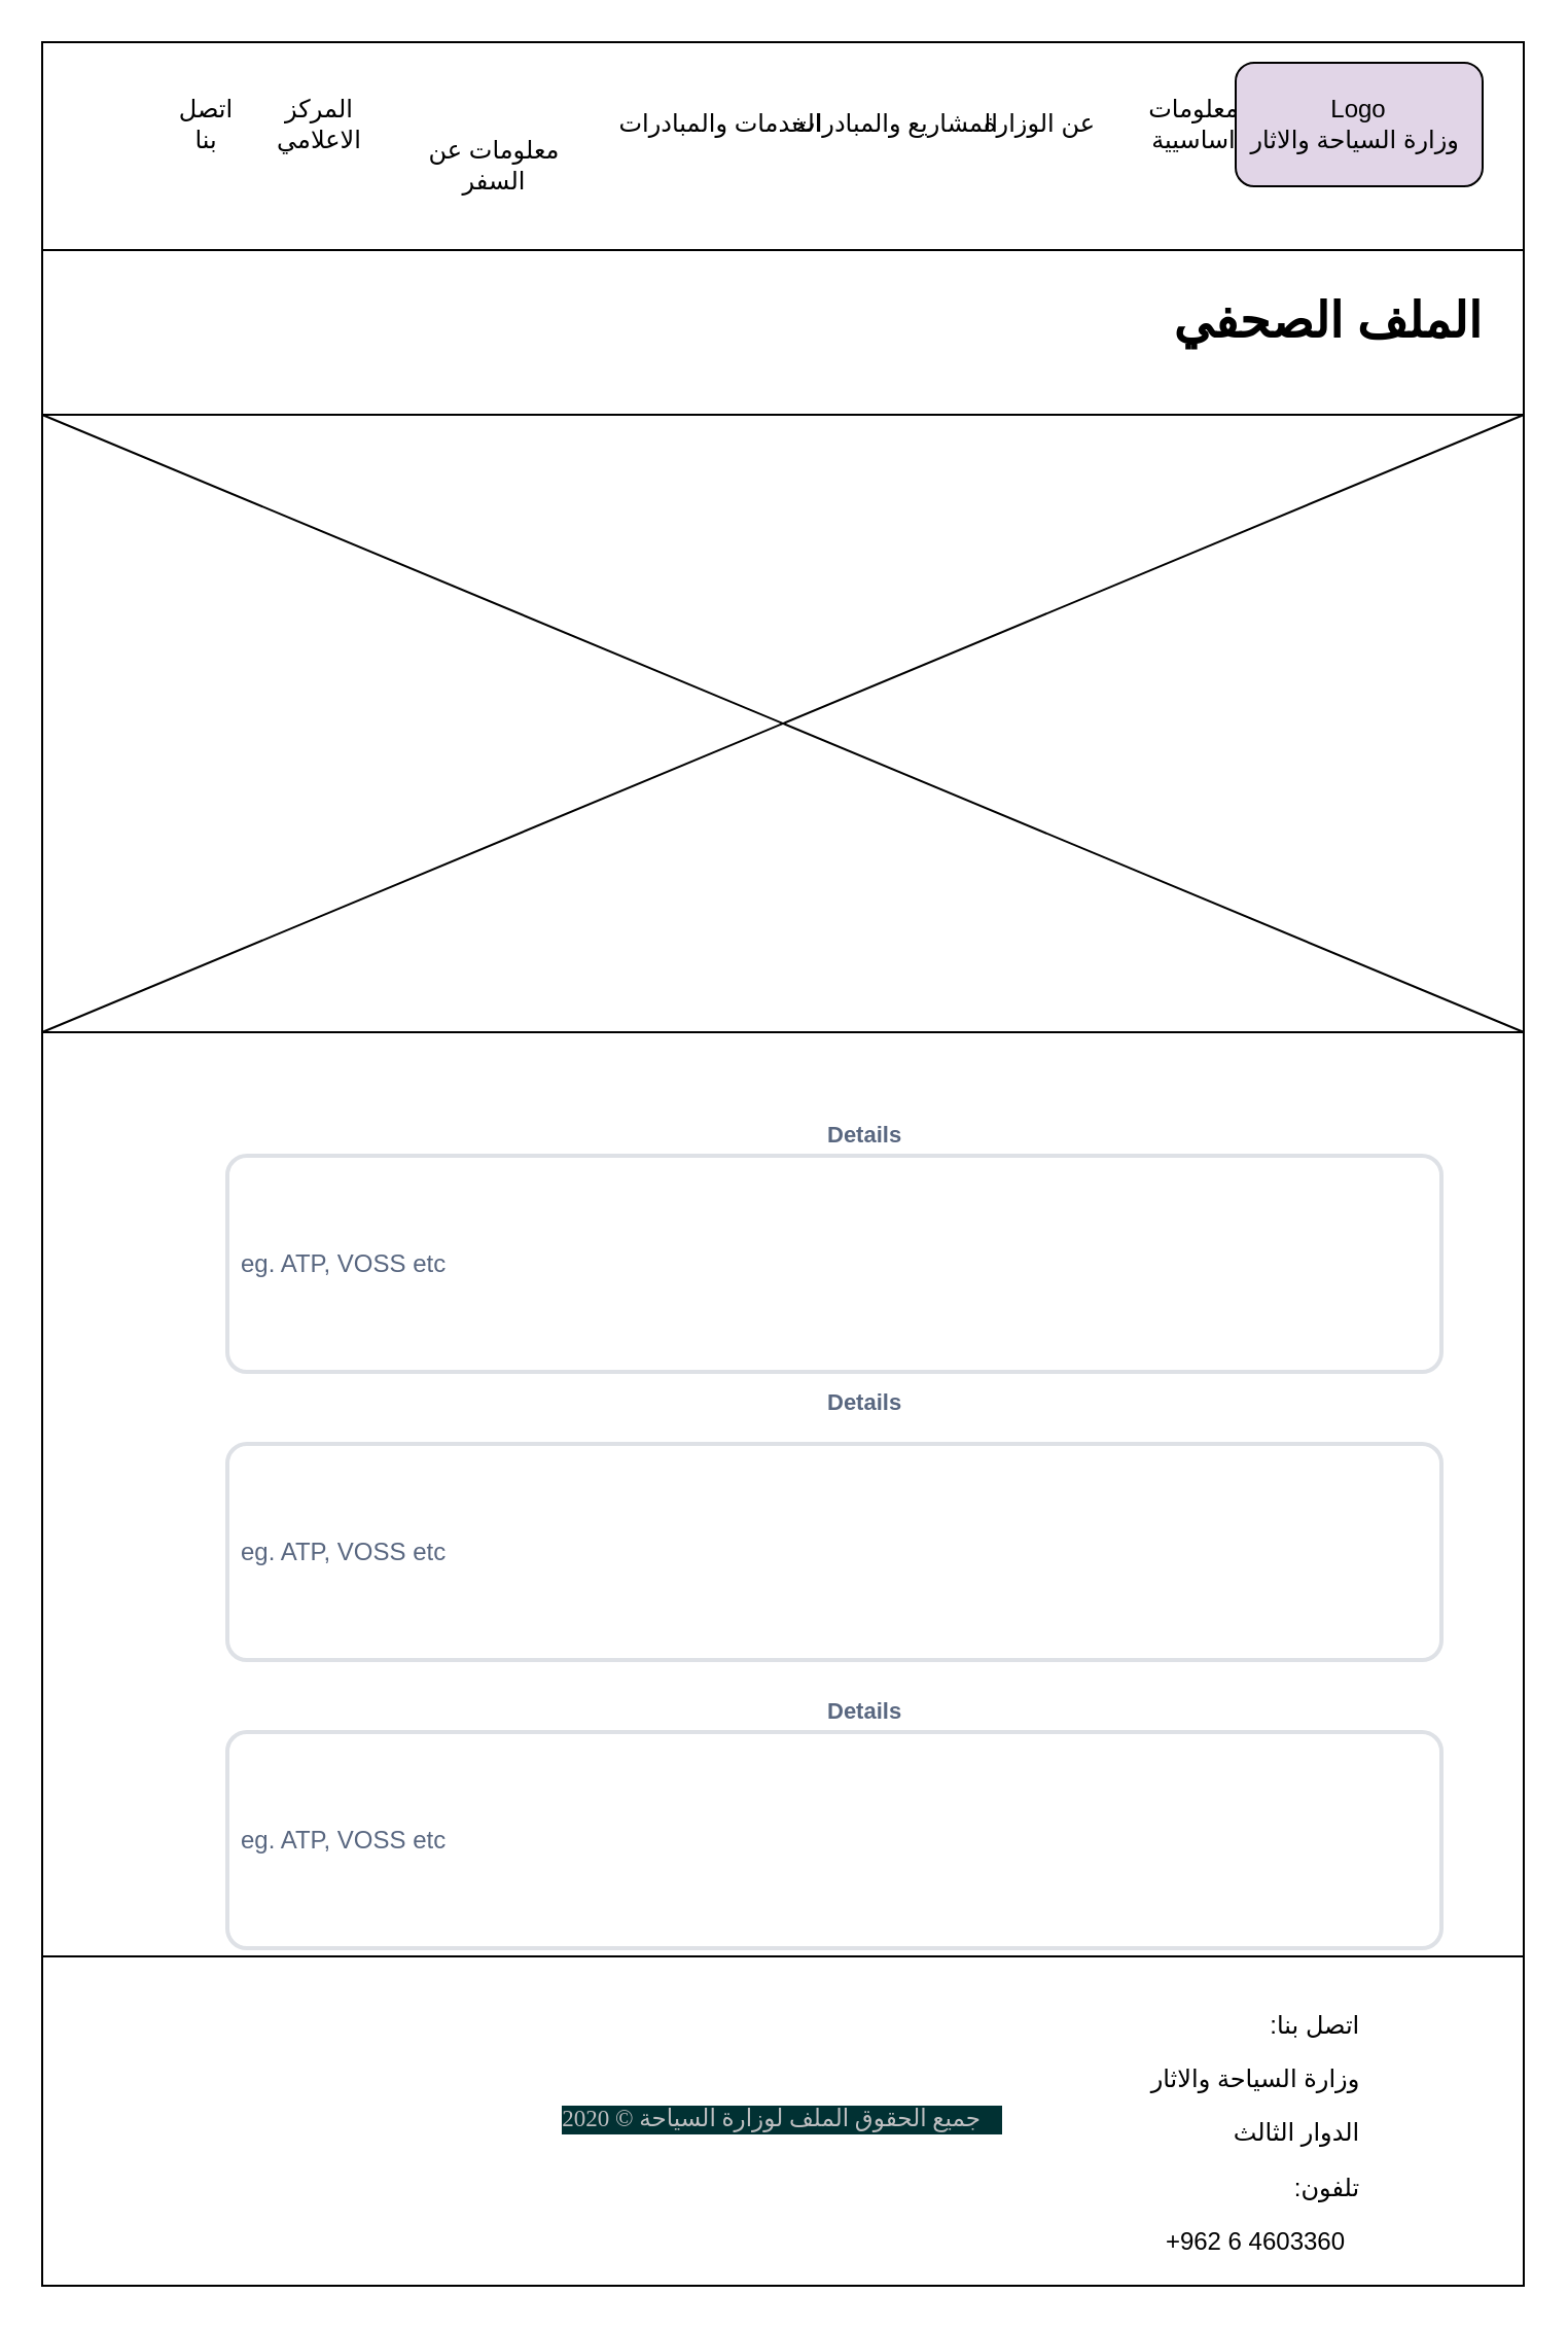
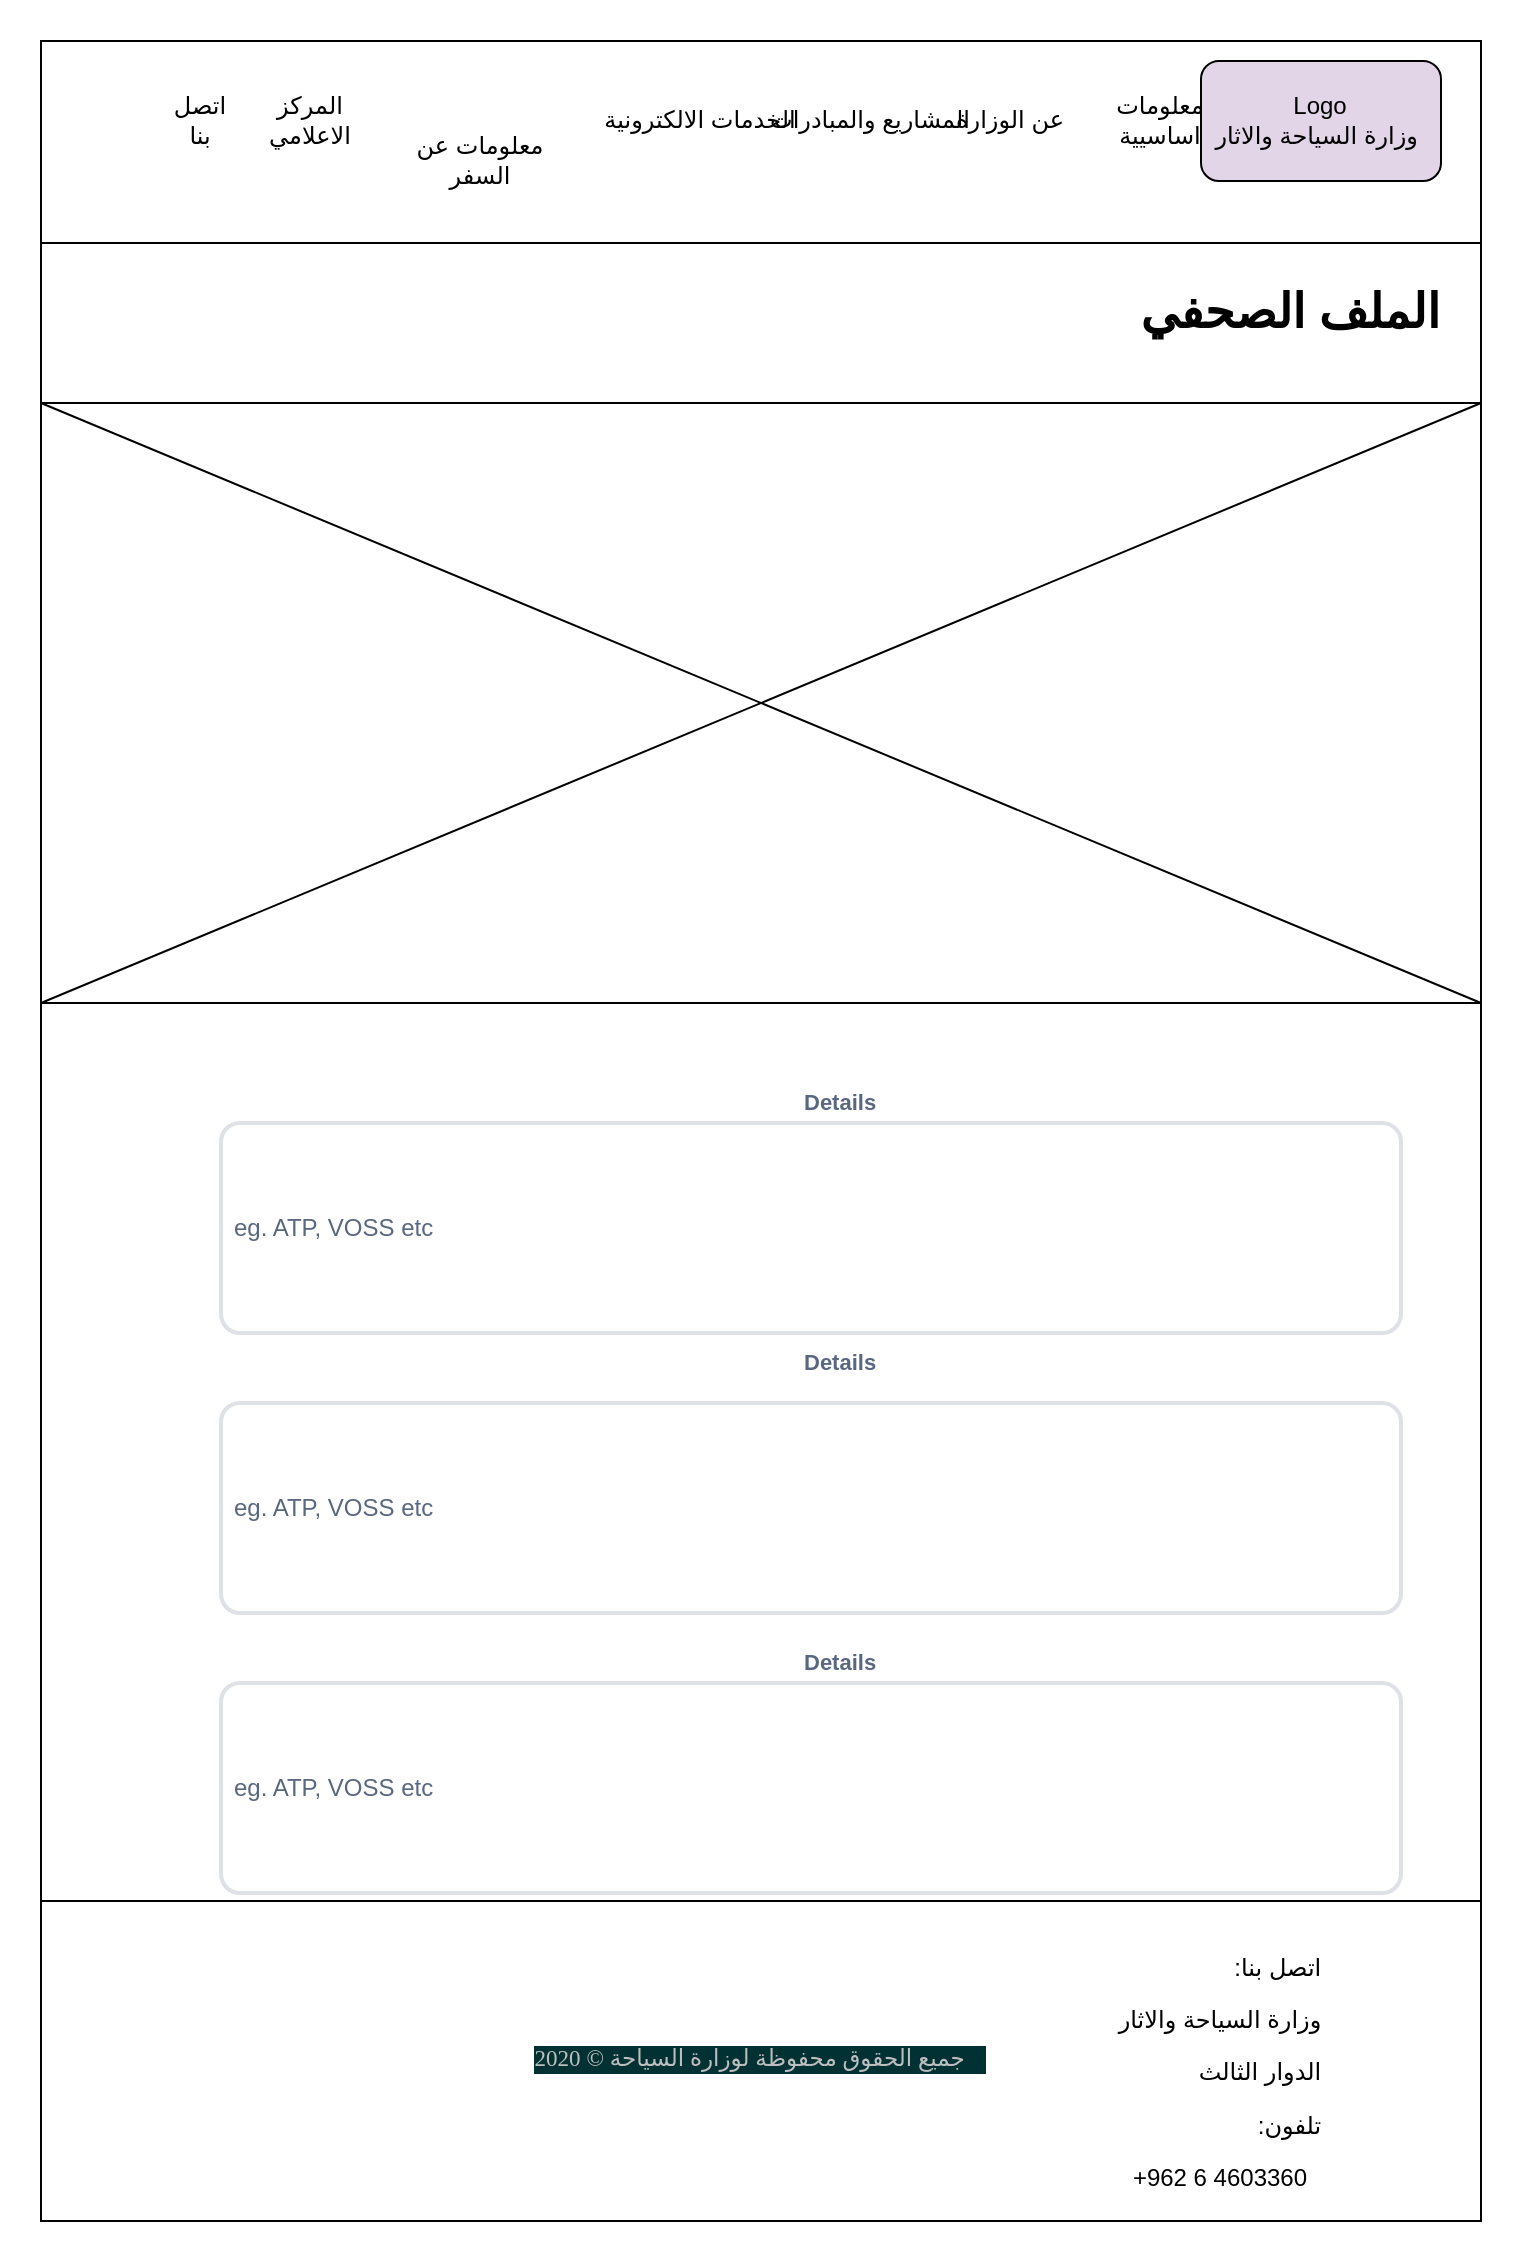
  <mxCell id="0" />
  <mxCell id="1" parent="0" />
  <mxCell id="2" value="" style="rounded=0;whiteSpace=wrap;html=1;" parent="1" vertex="1"><mxGeometry x="20" y="20" width="720" height="1090" as="geometry" /></mxCell>
  <mxCell id="3" value="&lt;h1&gt;&lt;span&gt;الملف الصحفي&lt;/span&gt;&lt;/h1&gt;&lt;h1 style=&quot;font-size: 16px&quot;&gt;&lt;br&gt;&lt;/h1&gt;" style="text;html=1;strokeColor=none;fillColor=none;spacing=5;spacingTop=-20;whiteSpace=wrap;overflow=hidden;rounded=0;align=right;" parent="1" vertex="1"><mxGeometry x="555" y="136" width="170" height="50" as="geometry" /></mxCell>
  <mxCell id="4" value="Details" style="fillColor=none;strokeColor=none;html=1;fontSize=11;fontStyle=0;align=left;fontColor=#596780;fontStyle=1;fontSize=11" parent="1" vertex="1"><mxGeometry x="400" y="541" width="240" height="20" as="geometry" /></mxCell>
  <mxCell id="5" value="eg. ATP, VOSS etc" style="rounded=1;arcSize=9;align=left;spacingLeft=5;strokeColor=#DEE1E6;html=1;strokeWidth=2;fontColor=#596780;fontSize=12;fillColor=#FFFFFF;" parent="1" vertex="1"><mxGeometry x="110" y="561" width="590" height="105" as="geometry" /></mxCell>
  <mxCell id="6" value="Details" style="fillColor=none;strokeColor=none;html=1;fontSize=11;fontStyle=0;align=left;fontColor=#596780;fontStyle=1;fontSize=11" parent="1" vertex="1"><mxGeometry x="400" y="671" width="240" height="20" as="geometry" /></mxCell>
  <mxCell id="7" value="eg. ATP, VOSS etc" style="rounded=1;arcSize=9;align=left;spacingLeft=5;strokeColor=#DEE1E6;html=1;strokeWidth=2;fontColor=#596780;fontSize=12;fillColor=#FFFFFF;" parent="1" vertex="1"><mxGeometry x="110" y="701" width="590" height="105" as="geometry" /></mxCell>
  <mxCell id="8" value="Details" style="fillColor=none;strokeColor=none;html=1;fontSize=11;fontStyle=0;align=left;fontColor=#596780;fontStyle=1;fontSize=11" parent="1" vertex="1"><mxGeometry x="400" y="821" width="240" height="20" as="geometry" /></mxCell>
  <mxCell id="9" value="eg. ATP, VOSS etc" style="rounded=1;arcSize=9;align=left;spacingLeft=5;strokeColor=#DEE1E6;html=1;strokeWidth=2;fontColor=#596780;fontSize=12;fillColor=#FFFFFF;" parent="1" vertex="1"><mxGeometry x="110" y="841" width="590" height="105" as="geometry" /></mxCell>
- <mxCell id="10" value="&lt;div class=&quot;sct-copyright&quot; style=&quot;box-sizing: border-box ; color: rgb(189 , 190 , 192) ; float: right ; padding-left: 0px ; padding-right: 0.9em ; font-family: &amp;#34;newfont&amp;#34; ; font-size: 11.52px ; text-align: left ; background-color: rgb(1 , 49 , 51)&quot;&gt;جميع الحقوق الملف لوزارة السياحة ©&amp;nbsp;2020&lt;/div&gt;&lt;div&gt;&lt;br&gt;&lt;/div&gt;" style="rounded=0;whiteSpace=wrap;html=1;" parent="1" vertex="1"><mxGeometry x="20" y="950" width="720" height="160" as="geometry" /></mxCell>
+ <mxCell id="10" value="&lt;div class=&quot;sct-copyright&quot; style=&quot;box-sizing: border-box ; color: rgb(189 , 190 , 192) ; float: right ; padding-left: 0px ; padding-right: 0.9em ; font-family: &amp;#34;newfont&amp;#34; ; font-size: 11.52px ; text-align: left ; background-color: rgb(1 , 49 , 51)&quot;&gt;جميع الحقوق محفوظة لوزارة السياحة ©&amp;nbsp;2020&lt;/div&gt;&lt;div&gt;&lt;br&gt;&lt;/div&gt;" style="rounded=0;whiteSpace=wrap;html=1;" parent="1" vertex="1"><mxGeometry x="20" y="950" width="720" height="160" as="geometry" /></mxCell>
  <mxCell id="11" value="&lt;p class=&quot;MsoNormal&quot; align=&quot;right&quot; style=&quot;text-align: right&quot;&gt;&lt;span lang=&quot;AR-SA&quot; dir=&quot;RTL&quot; style=&quot;font-family: &amp;#34;arial&amp;#34; , sans-serif&quot;&gt;&lt;span style=&quot;background-color: rgb(255 , 255 , 255)&quot;&gt;اتصل بنا:&lt;/span&gt;&lt;span style=&quot;background-color: yellow&quot;&gt;&lt;/span&gt;&lt;/span&gt;&lt;/p&gt;&lt;p class=&quot;MsoNormal&quot; align=&quot;right&quot; style=&quot;text-align: right&quot;&gt;&lt;span lang=&quot;AR-SA&quot; dir=&quot;RTL&quot; style=&quot;font-family: &amp;#34;arial&amp;#34; , sans-serif&quot;&gt;&lt;span style=&quot;background-color: rgb(255 , 255 , 255)&quot;&gt;وزارة السياحة والاثار&lt;/span&gt;&lt;/span&gt;&lt;/p&gt;&lt;p class=&quot;MsoNormal&quot; align=&quot;right&quot; style=&quot;text-align: right&quot;&gt;&lt;span lang=&quot;AR-SA&quot; dir=&quot;RTL&quot; style=&quot;font-family: &amp;#34;arial&amp;#34; , sans-serif&quot;&gt;&lt;span style=&quot;background-color: rgb(255 , 255 , 255)&quot;&gt;الدوار الثالث&amp;nbsp;&lt;/span&gt;&lt;/span&gt;&lt;/p&gt;&lt;p class=&quot;MsoNormal&quot; align=&quot;right&quot; style=&quot;text-align: right&quot;&gt;&lt;span lang=&quot;AR-SA&quot; dir=&quot;RTL&quot; style=&quot;font-family: &amp;#34;arial&amp;#34; , sans-serif&quot;&gt;&lt;span style=&quot;background-color: rgb(255 , 255 , 255)&quot;&gt;تلفون:&lt;/span&gt;&lt;/span&gt;&lt;/p&gt;&lt;span style=&quot;line-height: 107% ; font-family: &amp;#34;arial&amp;#34; , sans-serif&quot;&gt;&lt;font style=&quot;font-size: 12px&quot;&gt;+962 6 4603360&lt;/font&gt;&lt;/span&gt;" style="text;html=1;strokeColor=none;fillColor=none;align=center;verticalAlign=middle;whiteSpace=wrap;rounded=0;" parent="1" vertex="1"><mxGeometry x="530" y="965" width="160" height="130" as="geometry" /></mxCell>
  <mxCell id="12" value="" style="rounded=0;whiteSpace=wrap;html=1;" vertex="1" parent="1"><mxGeometry x="20" y="20" width="720" height="101" as="geometry" /></mxCell>
  <mxCell id="13" value="Logo&lt;br&gt;وزارة السياحة والاثار&amp;nbsp;" style="rounded=1;whiteSpace=wrap;html=1;fillColor=#e1d5e7;" vertex="1" parent="1"><mxGeometry x="600" y="30" width="120" height="60" as="geometry" /></mxCell>
  <mxCell id="14" value="معلومات اساسيية" style="text;html=1;strokeColor=none;fillColor=none;align=center;verticalAlign=middle;whiteSpace=wrap;rounded=0;" vertex="1" parent="1"><mxGeometry x="550" y="50" width="60" height="20" as="geometry" /></mxCell>
  <mxCell id="15" value="عن الوزارة" style="text;html=1;strokeColor=none;fillColor=none;align=center;verticalAlign=middle;whiteSpace=wrap;rounded=0;" vertex="1" parent="1"><mxGeometry x="470" y="50" width="70" height="20" as="geometry" /></mxCell>
  <mxCell id="16" value="المشاريع والمبادرات" style="text;html=1;strokeColor=none;fillColor=none;align=center;verticalAlign=middle;whiteSpace=wrap;rounded=0;" vertex="1" parent="1"><mxGeometry x="380" y="50" width="110" height="20" as="geometry" /></mxCell>
- <mxCell id="17" value="الخدمات والمبادرات" style="text;html=1;strokeColor=none;fillColor=none;align=center;verticalAlign=middle;whiteSpace=wrap;rounded=0;" vertex="1" parent="1"><mxGeometry x="290" y="50" width="120" height="20" as="geometry" /></mxCell>
+ <mxCell id="17" value="الخدمات الالكترونية" style="text;html=1;strokeColor=none;fillColor=none;align=center;verticalAlign=middle;whiteSpace=wrap;rounded=0;" vertex="1" parent="1"><mxGeometry x="290" y="50" width="120" height="20" as="geometry" /></mxCell>
  <mxCell id="18" value="معلومات عن السفر" style="text;html=1;strokeColor=none;fillColor=none;align=center;verticalAlign=middle;whiteSpace=wrap;rounded=0;" vertex="1" parent="1"><mxGeometry x="200" y="70" width="80" height="20" as="geometry" /></mxCell>
  <mxCell id="19" value="المركز الاعلامي" style="text;html=1;strokeColor=none;fillColor=none;align=center;verticalAlign=middle;whiteSpace=wrap;rounded=0;" vertex="1" parent="1"><mxGeometry x="120" y="50" width="70" height="20" as="geometry" /></mxCell>
  <mxCell id="20" value="اتصل بنا" style="text;html=1;strokeColor=none;fillColor=none;align=center;verticalAlign=middle;whiteSpace=wrap;rounded=0;" vertex="1" parent="1"><mxGeometry x="80" y="50" width="40" height="20" as="geometry" /></mxCell>
  <mxCell id="21" value="" style="rounded=0;whiteSpace=wrap;html=1;" vertex="1" parent="1"><mxGeometry x="20" y="201" width="720" height="300" as="geometry" /></mxCell>
  <mxCell id="22" value="" style="endArrow=none;html=1;exitX=0;exitY=1;exitDx=0;exitDy=0;entryX=1;entryY=0;entryDx=0;entryDy=0;" edge="1" parent="1" source="21" target="21"><mxGeometry width="50" height="50" relative="1" as="geometry"><mxPoint x="450" y="411" as="sourcePoint" /><mxPoint x="500" y="361" as="targetPoint" /></mxGeometry></mxCell>
  <mxCell id="23" value="" style="endArrow=none;html=1;entryX=0;entryY=0;entryDx=0;entryDy=0;exitX=1;exitY=1;exitDx=0;exitDy=0;" edge="1" parent="1" source="21" target="21"><mxGeometry width="50" height="50" relative="1" as="geometry"><mxPoint x="340" y="341" as="sourcePoint" /><mxPoint x="390" y="291" as="targetPoint" /></mxGeometry></mxCell>
